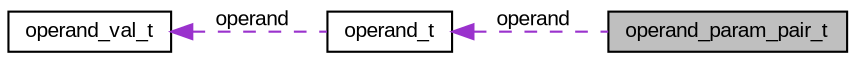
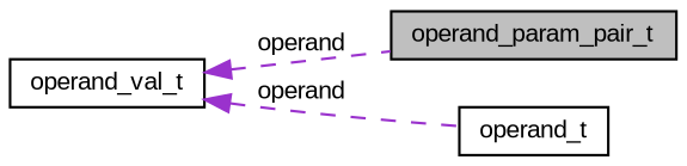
  digraph {
    fontname="Liberation Sans"
    rankdir=LR
    node [color=black fillcolor=white fontname="Liberation Sans" fontsize=10 shape=record style=filled]
    edge [color=darkorchid3 dir=back fontname="Liberation Sans" fontsize=10 labelfontname=Helvetica labelfontsize=10 style=dashed]
    n1 [fillcolor=grey75 fontcolor=black height=0.2 label=operand_param_pair_t width=0.4]
    n2 [height=0.2 label=operand_t width=0.4]
    n3 [height=0.2 label=operand_val_t width=0.4]
-   n2 -> n1 [label=" operand"]
+   n3 -> n1 [label=" operand"]
    n3 -> n2 [label=" operand"]
  }
